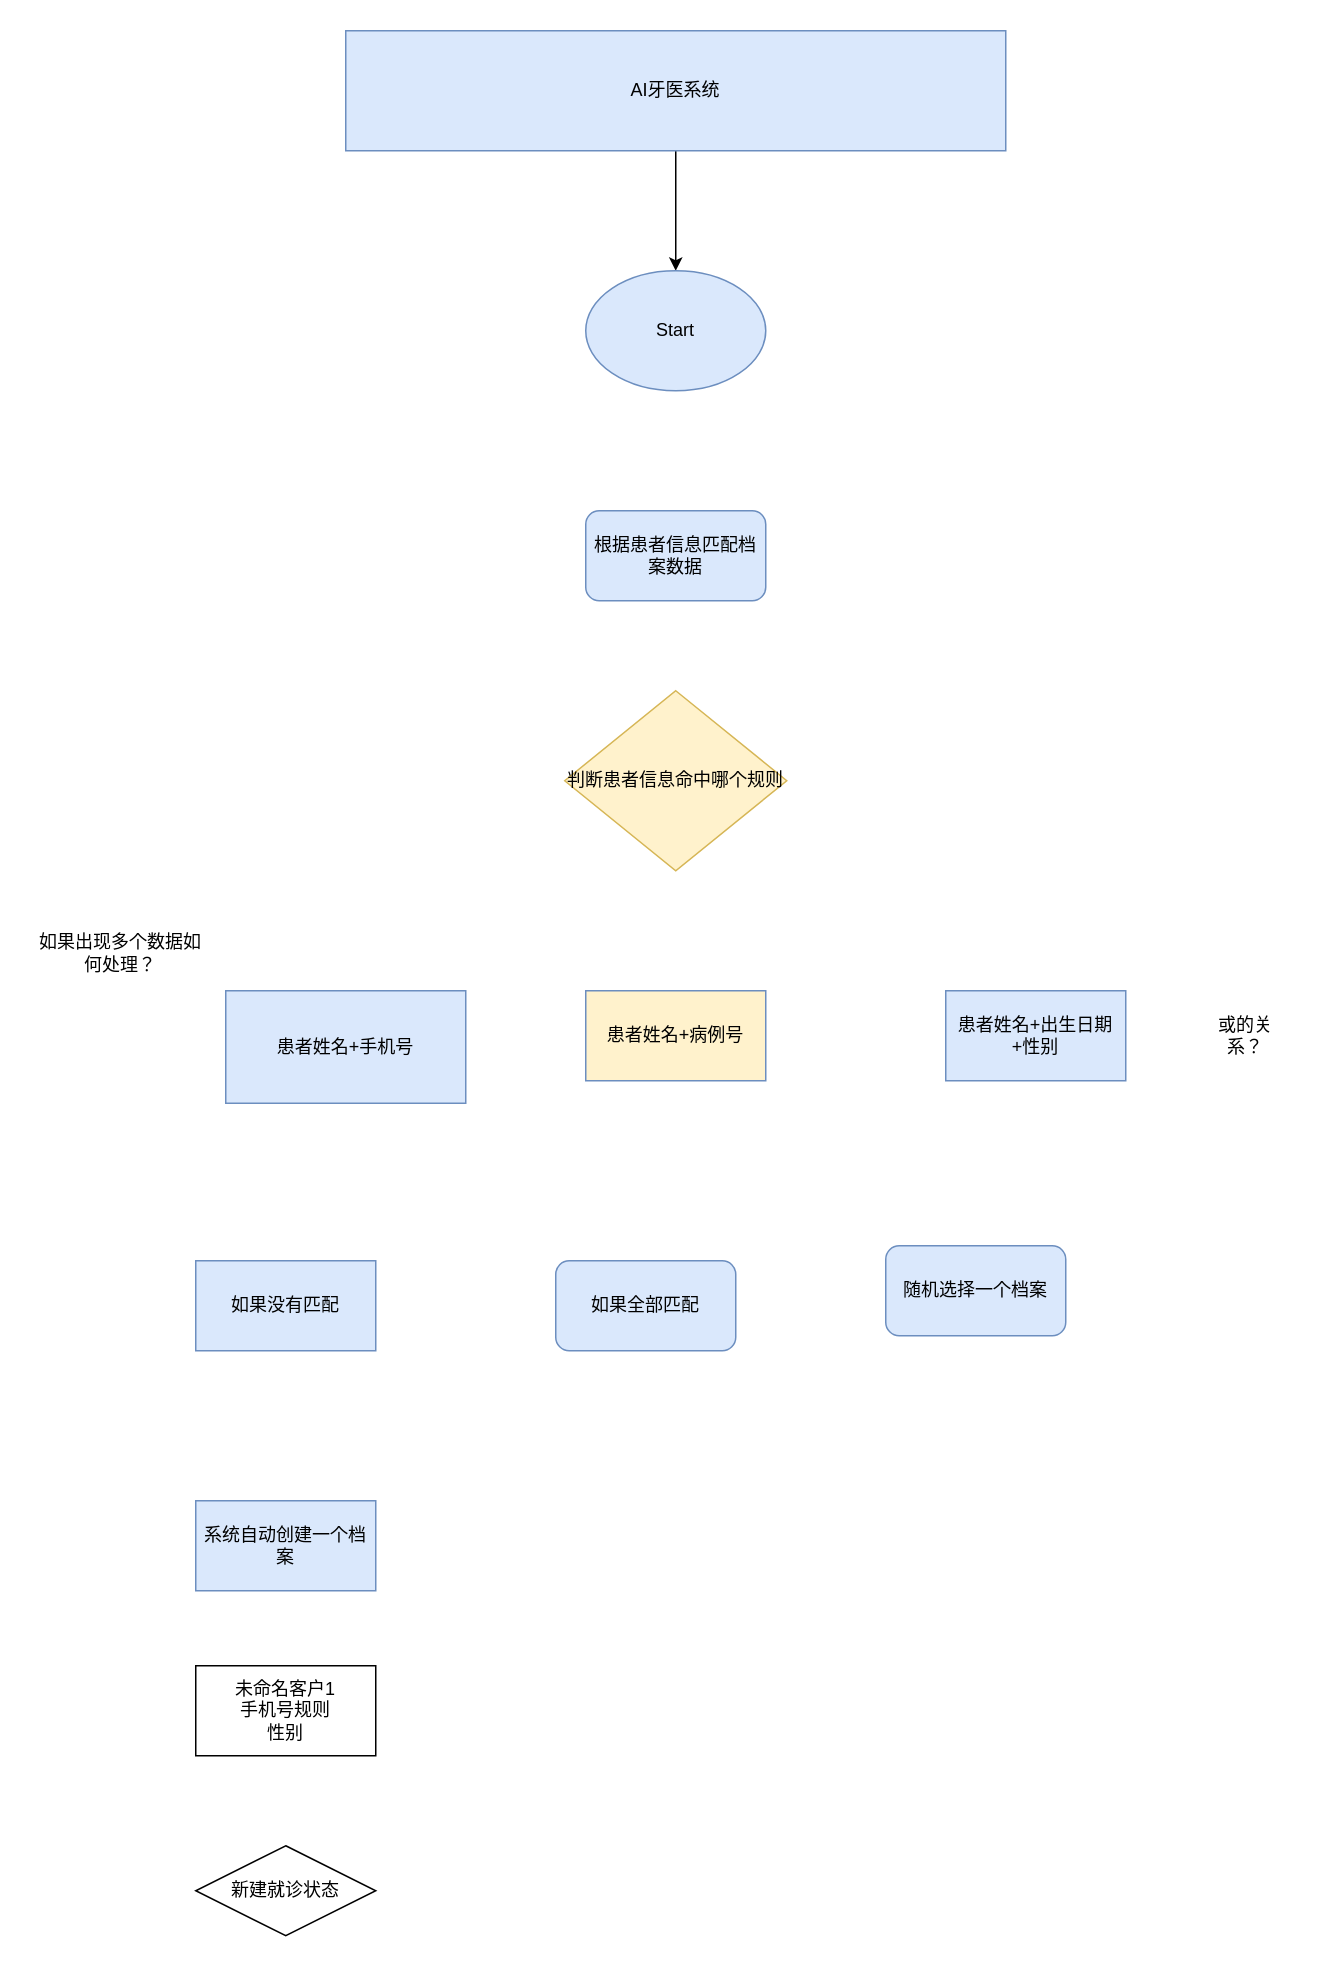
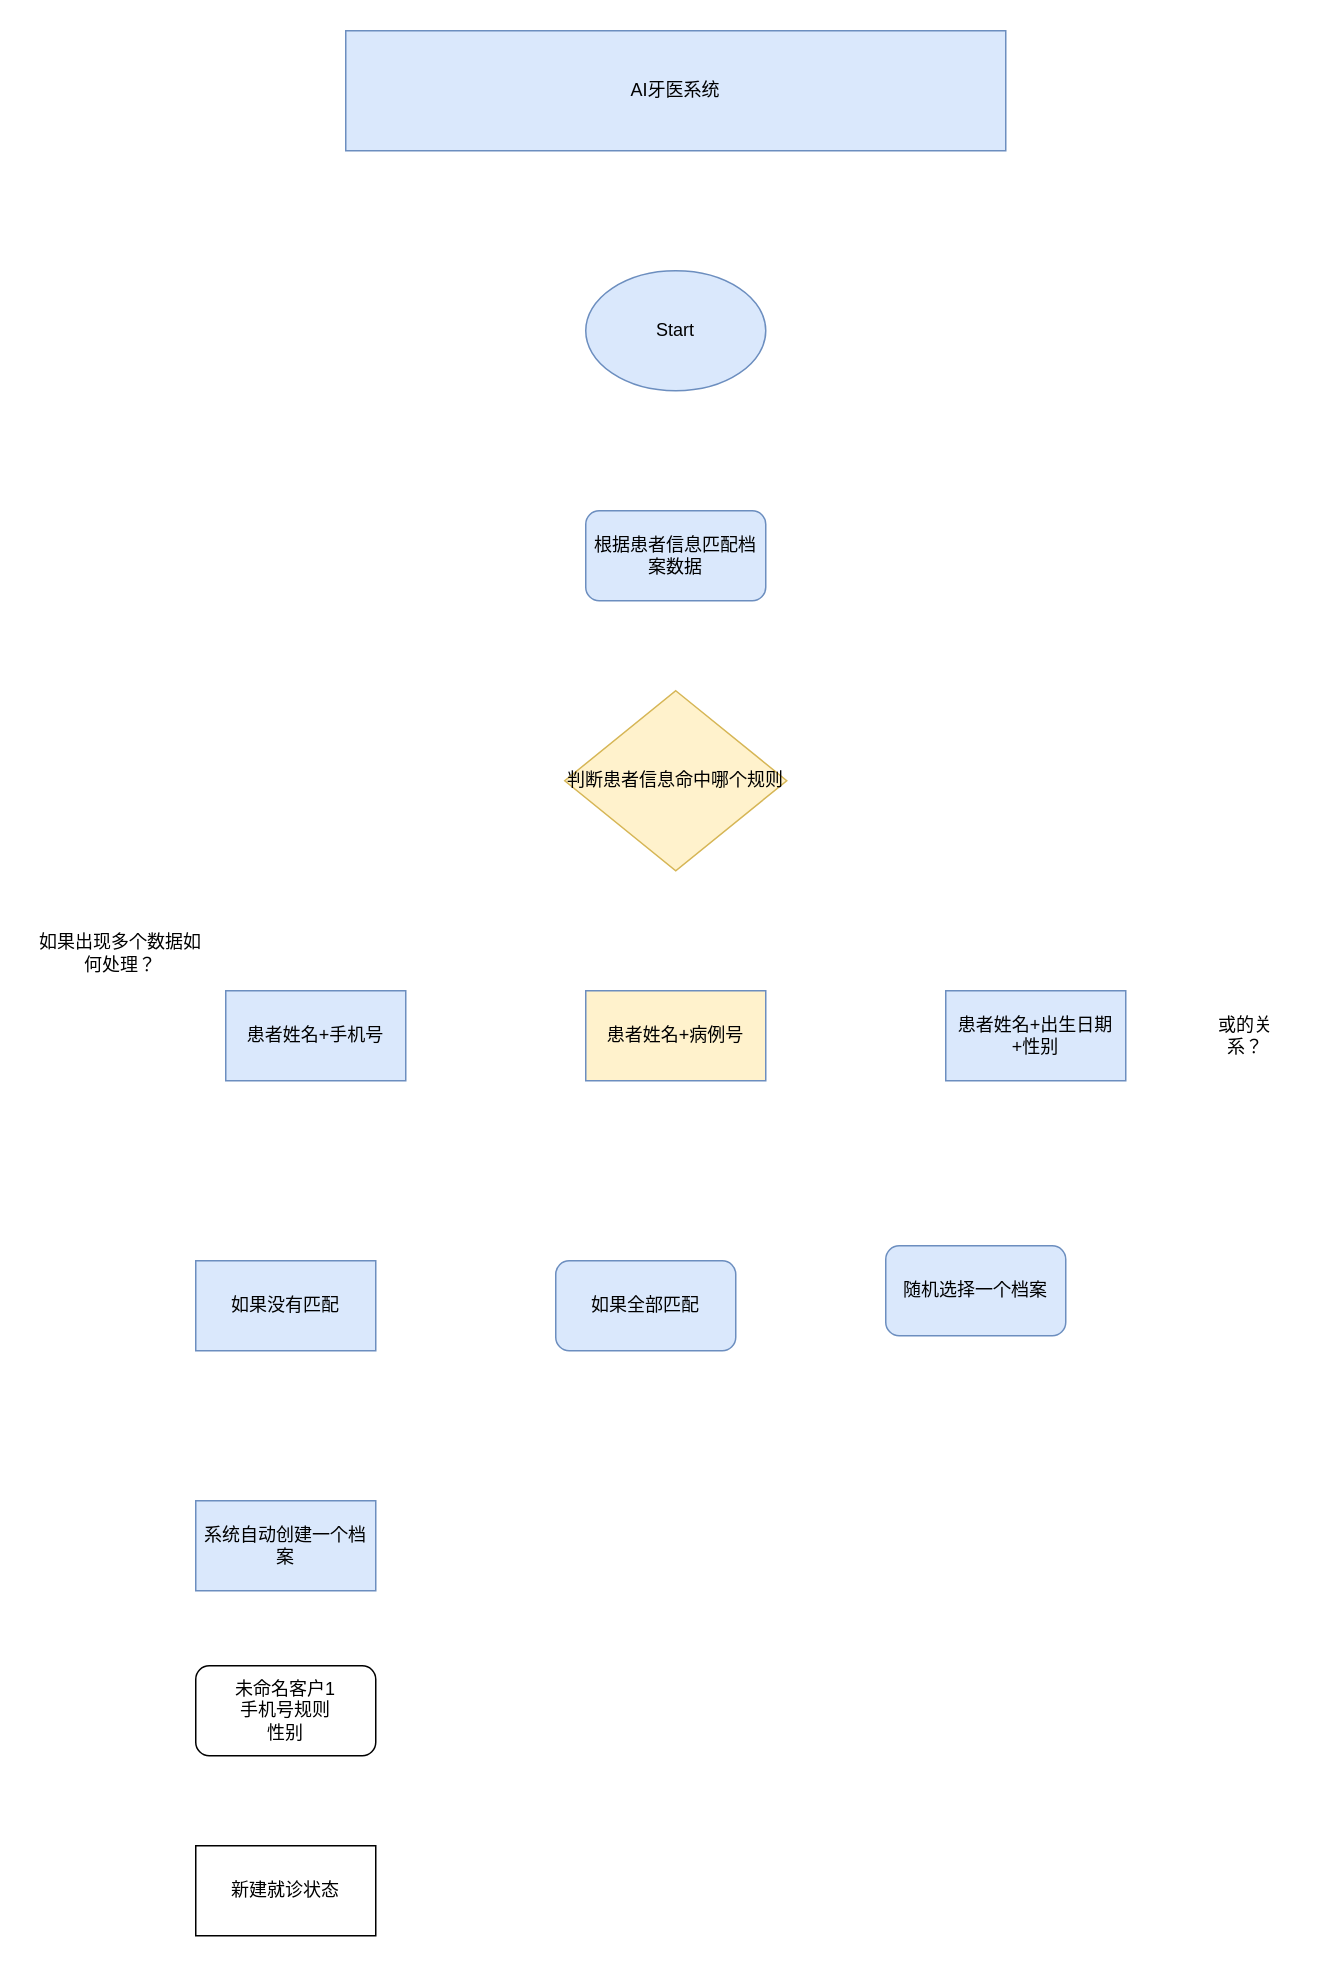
  <mxCell id="0" />
  <mxCell id="1" parent="0" />
- <mxCell id="2" value="" style="edgeStyle=orthogonalEdgeStyle;rounded=0;orthogonalLoop=1;jettySize=auto;html=1;strokeWidth=1;" edge="1" parent="1" source="3" target="4"><mxGeometry relative="1" as="geometry" /></mxCell>
  <mxCell id="3" value="AI牙医系统" style="rounded=0;whiteSpace=wrap;html=1;fillColor=#dae8fc;strokeColor=#6c8ebf;" vertex="1" parent="1"><mxGeometry x="230" y="20" width="440" height="80" as="geometry" /></mxCell>
  <mxCell id="4" value="Start" style="ellipse;whiteSpace=wrap;html=1;fillColor=#dae8fc;strokeColor=#6c8ebf;" vertex="1" parent="1"><mxGeometry x="390" y="180" width="120" height="80" as="geometry" /></mxCell>
  <mxCell id="5" value="根据患者信息匹配档案数据" style="rounded=1;whiteSpace=wrap;html=1;fillColor=#dae8fc;strokeColor=#6c8ebf;" vertex="1" parent="1"><mxGeometry x="390" y="340" width="120" height="60" as="geometry" /></mxCell>
  <mxCell id="6" value="判断患者信息命中哪个规则" style="rhombus;whiteSpace=wrap;html=1;fillColor=#fff2cc;strokeColor=#d6b656;" vertex="1" parent="1"><mxGeometry x="376" y="460" width="148" height="120" as="geometry" /></mxCell>
  <mxCell id="7" value="患者姓名+病例号" style="rounded=0;whiteSpace=wrap;html=1;fillColor=#fff2cc;strokeColor=#6c8ebf;" vertex="1" parent="1"><mxGeometry x="390" y="660" width="120" height="60" as="geometry" /></mxCell>
- <mxCell id="8" value="患者姓名+手机号" style="rounded=0;whiteSpace=wrap;html=1;fillColor=#dae8fc;strokeColor=#6c8ebf;" vertex="1" parent="1"><mxGeometry x="150" y="660" width="160" height="75" as="geometry" /></mxCell>
+ <mxCell id="8" value="患者姓名+手机号" style="rounded=0;whiteSpace=wrap;html=1;fillColor=#dae8fc;strokeColor=#6c8ebf;" vertex="1" parent="1"><mxGeometry x="150" y="660" width="120" height="60" as="geometry" /></mxCell>
  <mxCell id="9" value="患者姓名+出生日期+性别" style="rounded=0;whiteSpace=wrap;html=1;fillColor=#dae8fc;strokeColor=#6c8ebf;" vertex="1" parent="1"><mxGeometry x="630" y="660" width="120" height="60" as="geometry" /></mxCell>
  <mxCell id="10" value="如果出现多个数据如何处理？" style="text;html=1;strokeColor=none;fillColor=none;align=center;verticalAlign=middle;whiteSpace=wrap;rounded=0;" vertex="1" parent="1"><mxGeometry x="20" y="620" width="120" height="30" as="geometry" /></mxCell>
  <mxCell id="11" value="或的关系？" style="text;html=1;strokeColor=none;fillColor=none;align=center;verticalAlign=middle;whiteSpace=wrap;rounded=0;" vertex="1" parent="1"><mxGeometry x="800" y="675" width="60" height="30" as="geometry" /></mxCell>
  <mxCell id="12" value="如果全部匹配" style="rounded=1;whiteSpace=wrap;html=1;fillColor=#dae8fc;strokeColor=#6c8ebf;" vertex="1" parent="1"><mxGeometry x="370" y="840" width="120" height="60" as="geometry" /></mxCell>
  <mxCell id="13" value="随机选择一个档案" style="rounded=1;whiteSpace=wrap;html=1;fillColor=#dae8fc;strokeColor=#6c8ebf;" vertex="1" parent="1"><mxGeometry x="590" y="830" width="120" height="60" as="geometry" /></mxCell>
  <mxCell id="14" value="如果没有匹配" style="rounded=0;whiteSpace=wrap;html=1;fillColor=#dae8fc;strokeColor=#6c8ebf;" vertex="1" parent="1"><mxGeometry x="130" y="840" width="120" height="60" as="geometry" /></mxCell>
  <mxCell id="15" value="系统自动创建一个档案" style="rounded=0;whiteSpace=wrap;html=1;fillColor=#dae8fc;strokeColor=#6c8ebf;" vertex="1" parent="1"><mxGeometry x="130" y="1000" width="120" height="60" as="geometry" /></mxCell>
- <mxCell id="16" value="未命名客户1&lt;br&gt;手机号规则&lt;br&gt;性别" style="whiteSpace=wrap;html=1;rounded=0;" vertex="1" parent="1"><mxGeometry x="130" y="1110" width="120" height="60" as="geometry" /></mxCell>
- <mxCell id="17" value="新建就诊状态" style="rhombus;whiteSpace=wrap;html=1;" vertex="1" parent="1"><mxGeometry x="130" y="1230" width="120" height="60" as="geometry" /></mxCell>
+ <mxCell id="16" value="未命名客户1&lt;br&gt;手机号规则&lt;br&gt;性别" style="rounded=1;whiteSpace=wrap;html=1;" vertex="1" parent="1"><mxGeometry x="130" y="1110" width="120" height="60" as="geometry" /></mxCell>
+ <mxCell id="17" value="新建就诊状态" style="rounded=0;whiteSpace=wrap;html=1;" vertex="1" parent="1"><mxGeometry x="130" y="1230" width="120" height="60" as="geometry" /></mxCell>
